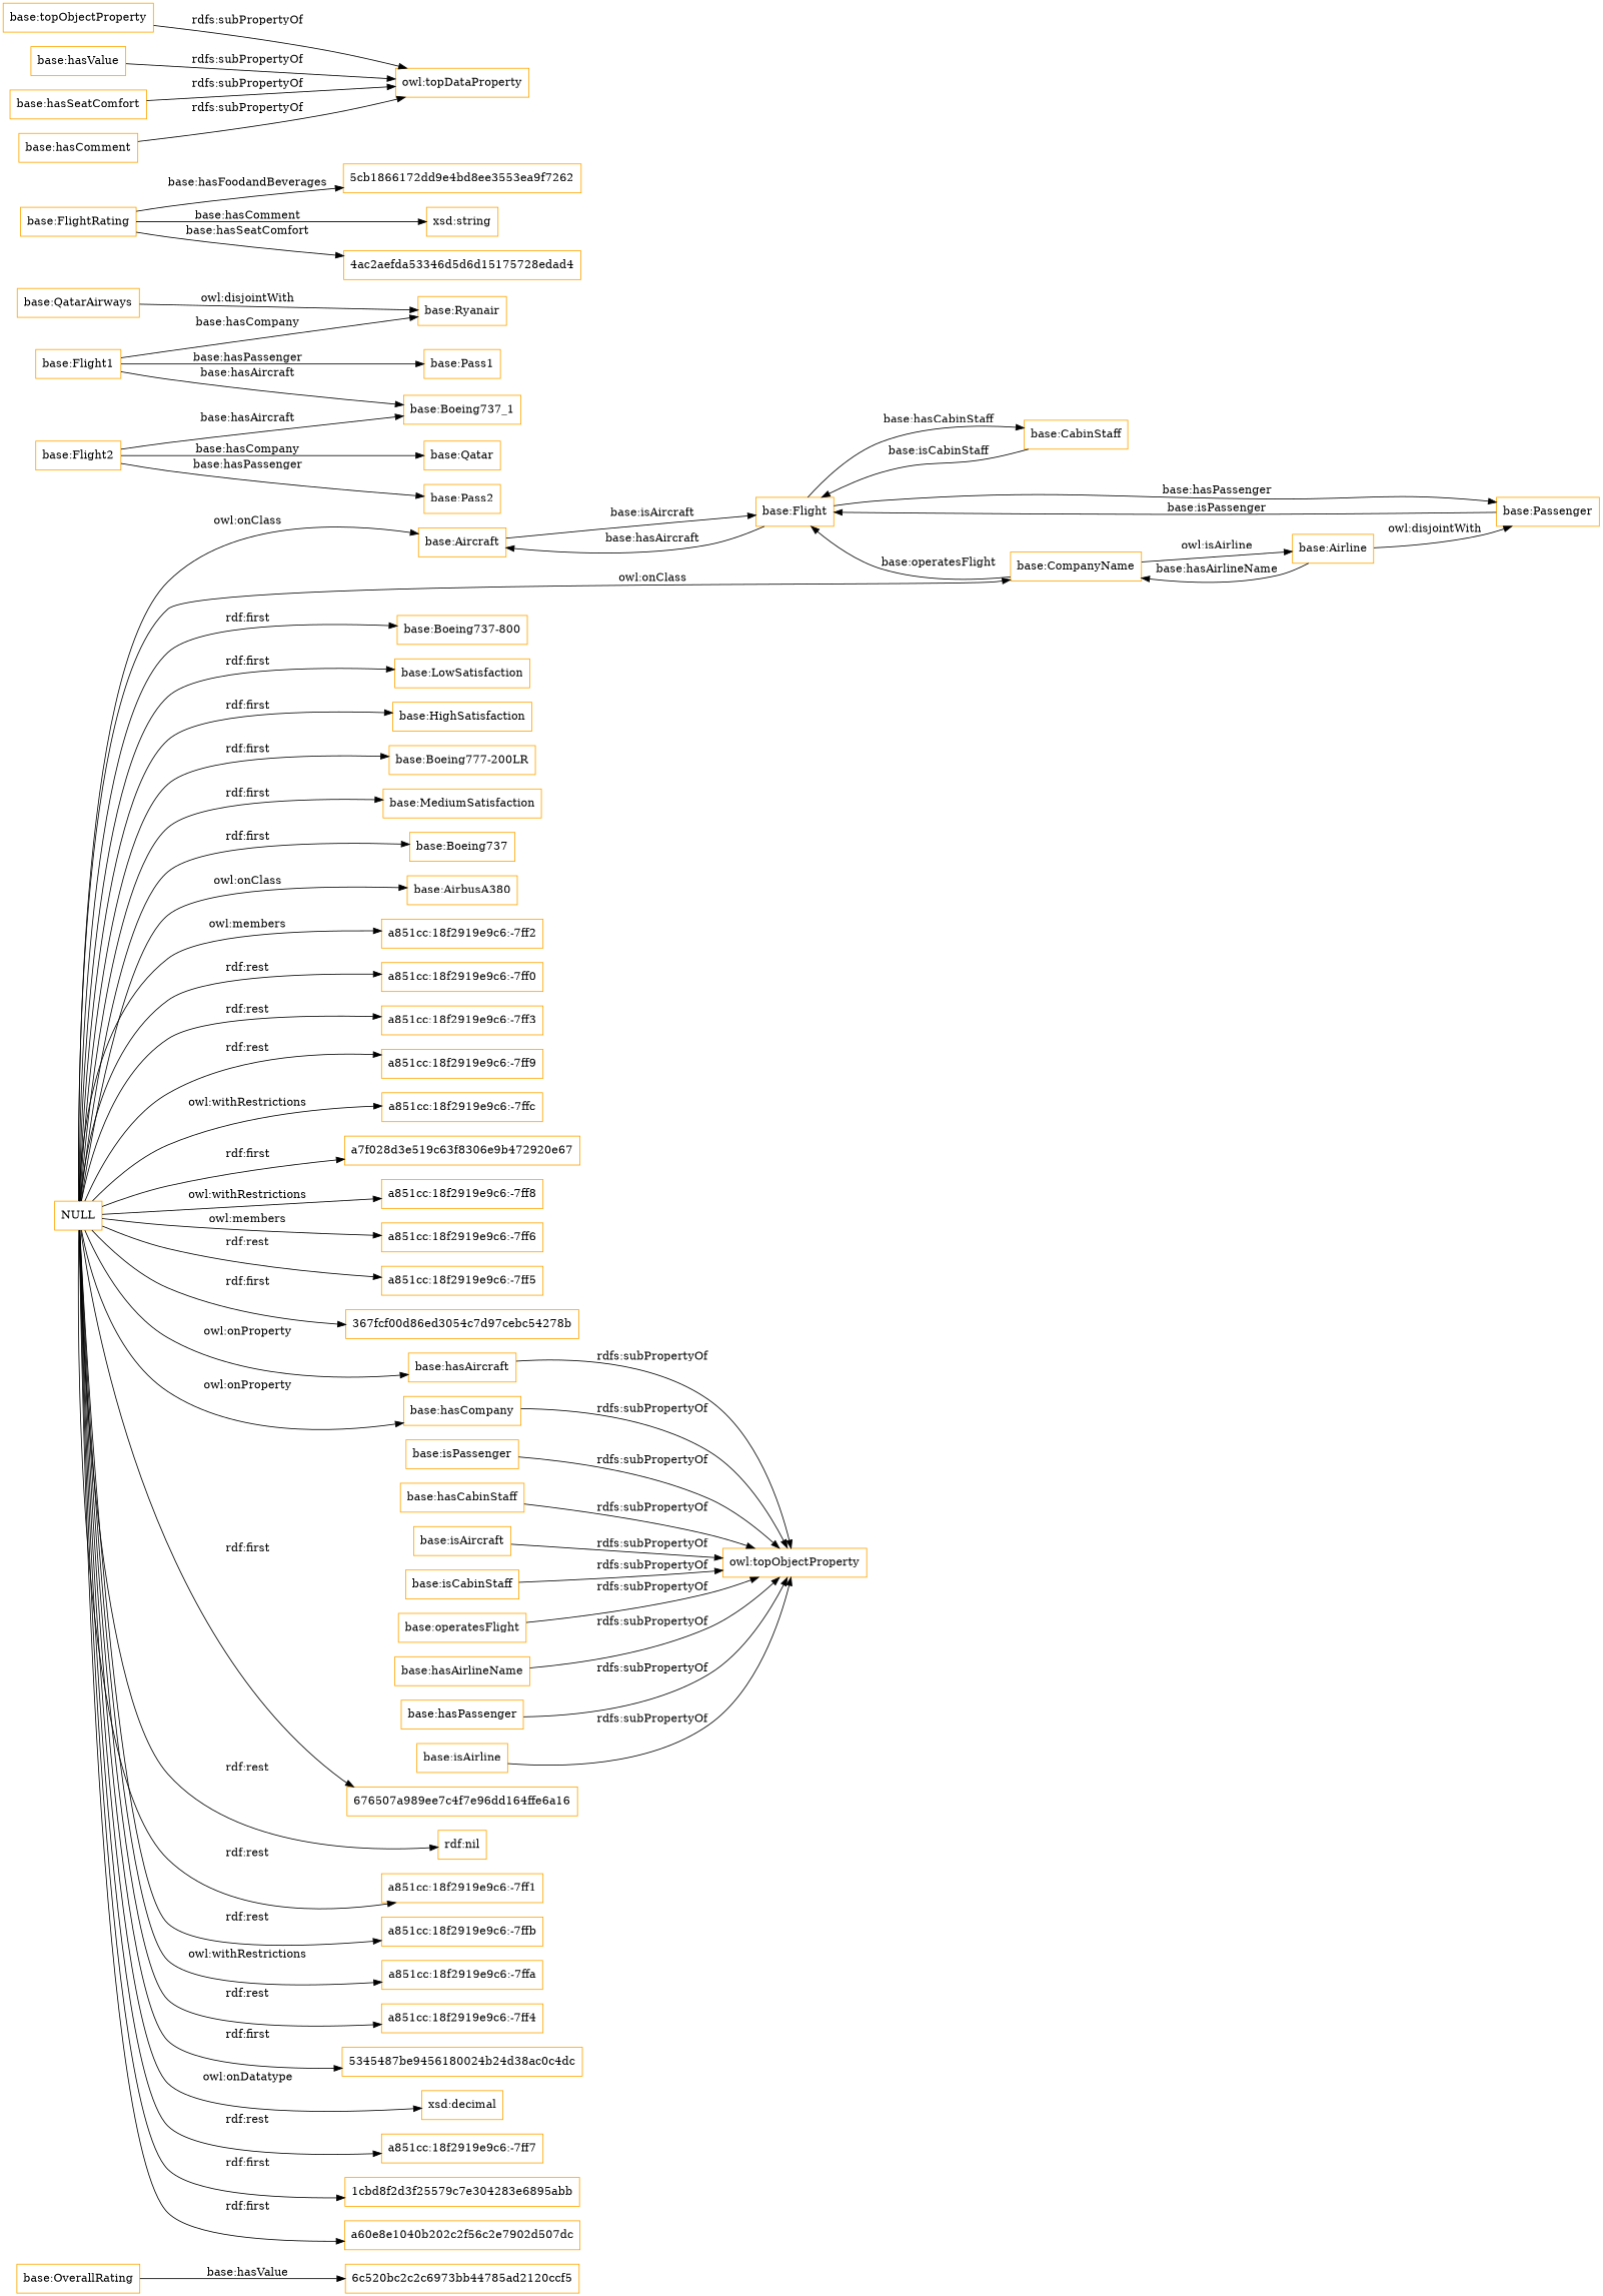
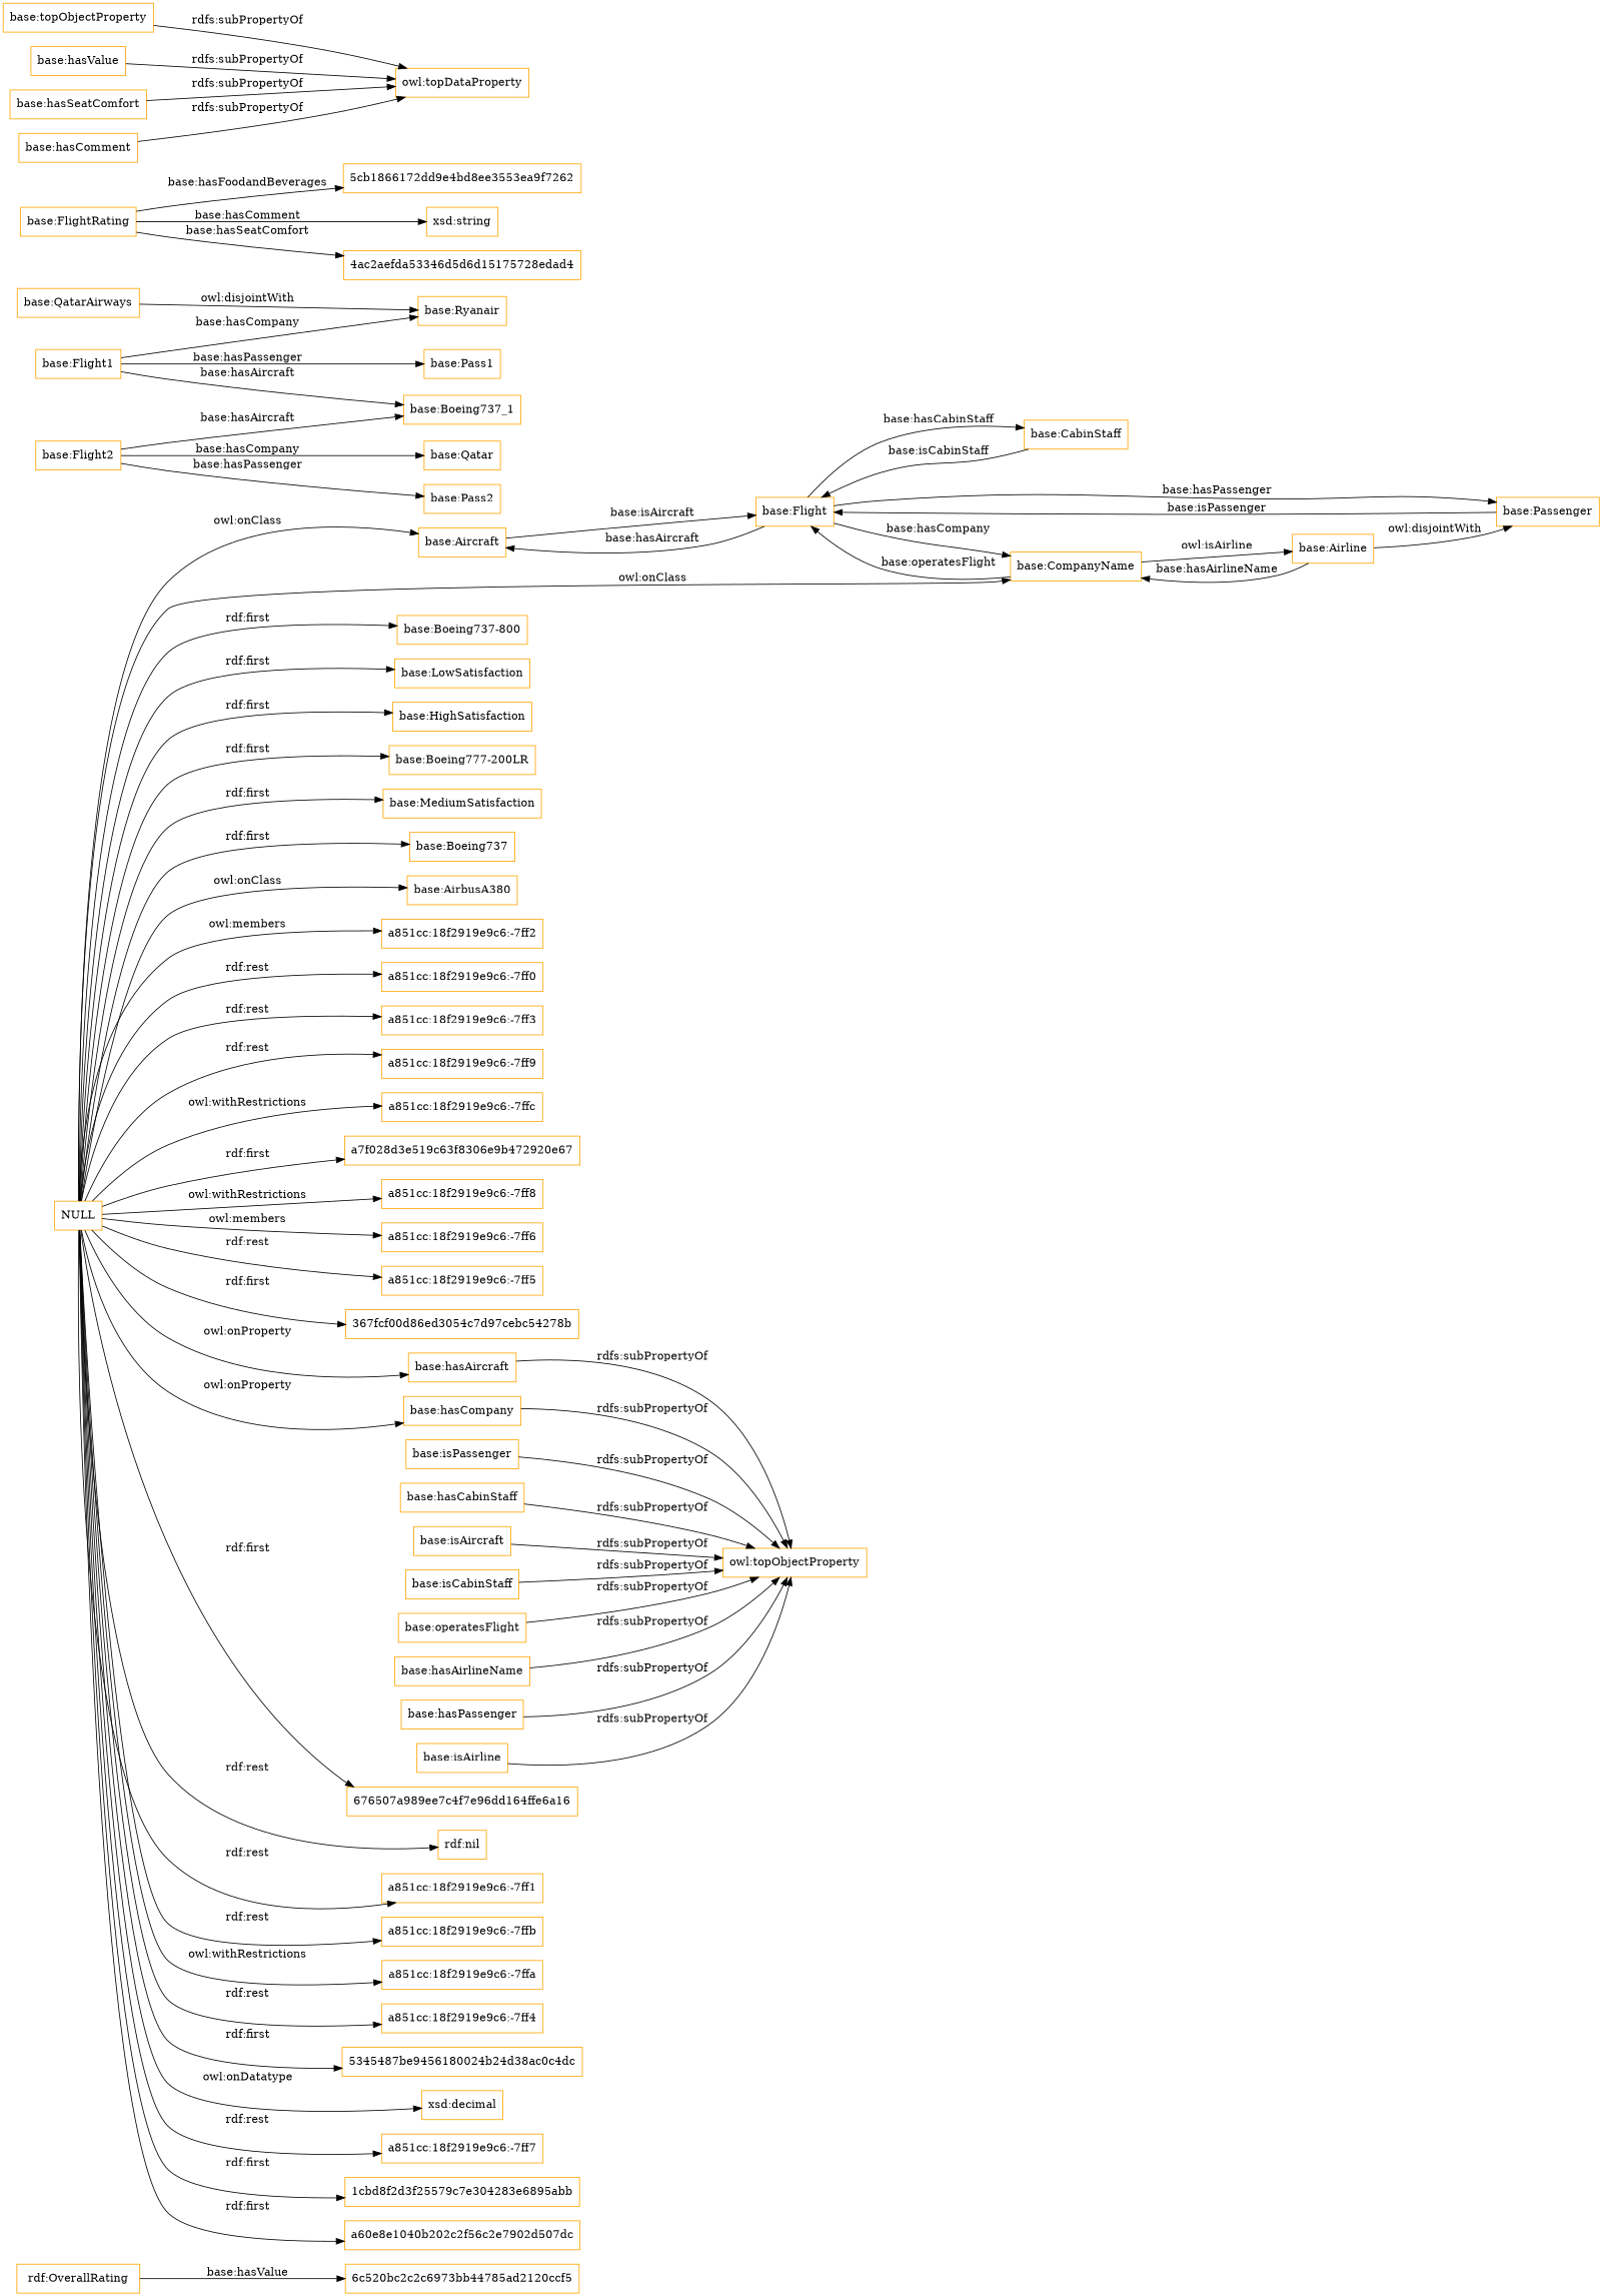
  digraph {
    rankdir=LR
    node [color=orange shape=rectangle]
-   "base:OverallRating"
+   "base:OverallRating" [label="rdf:OverallRating"]
    "6c520bc2c2c6973bb44785ad2120ccf5"
    "base:Aircraft"
    "base:Flight"
    "base:CabinStaff"
    "base:CompanyName"
    "base:Passenger"
    "base:Airline"
    "base:QatarAirways"
    "base:Ryanair"
    "base:FlightRating"
    "5cb1866172dd9e4bd8ee3553ea9f7262"
    "xsd:string"
    "4ac2aefda53346d5d6d15175728edad4"
    NULL
    "base:Boeing737-800"
    "base:LowSatisfaction"
    "base:HighSatisfaction"
    "base:Boeing777-200LR"
    "base:MediumSatisfaction"
    "base:Boeing737"
    "base:AirbusA380"
    "a851cc:18f2919e9c6:-7ff2"
    "a851cc:18f2919e9c6:-7ff0"
    "a851cc:18f2919e9c6:-7ff3"
    "a851cc:18f2919e9c6:-7ff9"
    "a851cc:18f2919e9c6:-7ffc"
    a7f028d3e519c63f8306e9b472920e67
    "a851cc:18f2919e9c6:-7ff8"
    "a851cc:18f2919e9c6:-7ff6"
    "a851cc:18f2919e9c6:-7ff5"
    "367fcf00d86ed3054c7d97cebc54278b"
    "base:hasAircraft"
    "676507a989ee7c4f7e96dd164ffe6a16"
    "rdf:nil"
    "a851cc:18f2919e9c6:-7ff1"
    "base:hasCompany"
    "a851cc:18f2919e9c6:-7ffb"
    "a851cc:18f2919e9c6:-7ffa"
    "a851cc:18f2919e9c6:-7ff4"
    "5345487be9456180024b24d38ac0c4dc"
    "xsd:decimal"
    "a851cc:18f2919e9c6:-7ff7"
    "1cbd8f2d3f25579c7e304283e6895abb"
    a60e8e1040b202c2f56c2e7902d507dc
    "owl:topObjectProperty"
    "base:isPassenger"
    "base:hasCabinStaff"
    "base:Flight2"
    "base:Pass2"
    "base:Qatar"
    "base:Boeing737_1"
    "base:isAircraft"
    "base:isCabinStaff"
    "base:Flight1"
    "base:Pass1"
    "base:operatesFlight"
    n58 [label="base:topObjectProperty"]
    "owl:topDataProperty"
    "base:hasAirlineName"
    "base:hasValue"
    "base:hasSeatComfort"
    "base:hasPassenger"
    "base:isAirline"
    "base:hasComment"
    "base:OverallRating" -> "6c520bc2c2c6973bb44785ad2120ccf5" [label="base:hasValue"]
    "base:Aircraft" -> "base:Flight" [label="base:isAircraft"]
    "base:Flight" -> "base:Aircraft" [label="base:hasAircraft"]
    "base:Flight" -> "base:CabinStaff" [label="base:hasCabinStaff"]
+   "base:Flight" -> "base:CompanyName" [label="base:hasCompany"]
    "base:Flight" -> "base:Passenger" [label="base:hasPassenger"]
    "base:CabinStaff" -> "base:Flight" [label="base:isCabinStaff"]
    "base:CompanyName" -> "base:Flight" [label="base:operatesFlight"]
    "base:CompanyName" -> "base:Airline" [label="owl:isAirline"]
    "base:Passenger" -> "base:Flight" [label="base:isPassenger"]
    "base:Airline" -> "base:CompanyName" [label="base:hasAirlineName"]
    "base:Airline" -> "base:Passenger" [label="owl:disjointWith"]
    "base:QatarAirways" -> "base:Ryanair" [label="owl:disjointWith"]
    "base:FlightRating" -> "5cb1866172dd9e4bd8ee3553ea9f7262" [label="base:hasFoodandBeverages"]
    "base:FlightRating" -> "xsd:string" [label="base:hasComment"]
    "base:FlightRating" -> "4ac2aefda53346d5d6d15175728edad4" [label="base:hasSeatComfort"]
    NULL -> "base:Aircraft" [label="owl:onClass"]
    NULL -> "base:CompanyName" [label="owl:onClass"]
    NULL -> "base:Boeing737-800" [label="rdf:first"]
    NULL -> "base:LowSatisfaction" [label="rdf:first"]
    NULL -> "base:HighSatisfaction" [label="rdf:first"]
    NULL -> "base:Boeing777-200LR" [label="rdf:first"]
    NULL -> "base:MediumSatisfaction" [label="rdf:first"]
    NULL -> "base:Boeing737" [label="rdf:first"]
    NULL -> "base:AirbusA380" [label="owl:onClass"]
    NULL -> "a851cc:18f2919e9c6:-7ff2" [label="owl:members"]
    NULL -> "a851cc:18f2919e9c6:-7ff0" [label="rdf:rest"]
    NULL -> "a851cc:18f2919e9c6:-7ff3" [label="rdf:rest"]
    NULL -> "a851cc:18f2919e9c6:-7ff9" [label="rdf:rest"]
    NULL -> "a851cc:18f2919e9c6:-7ffc" [label="owl:withRestrictions"]
    NULL -> a7f028d3e519c63f8306e9b472920e67 [label="rdf:first"]
    NULL -> "a851cc:18f2919e9c6:-7ff8" [label="owl:withRestrictions"]
    NULL -> "a851cc:18f2919e9c6:-7ff6" [label="owl:members"]
    NULL -> "a851cc:18f2919e9c6:-7ff5" [label="rdf:rest"]
    NULL -> "367fcf00d86ed3054c7d97cebc54278b" [label="rdf:first"]
    NULL -> "base:hasAircraft" [label="owl:onProperty"]
    NULL -> "676507a989ee7c4f7e96dd164ffe6a16" [label="rdf:first"]
    NULL -> "rdf:nil" [label="rdf:rest"]
    NULL -> "a851cc:18f2919e9c6:-7ff1" [label="rdf:rest"]
    NULL -> "base:hasCompany" [label="owl:onProperty"]
    NULL -> "a851cc:18f2919e9c6:-7ffb" [label="rdf:rest"]
    NULL -> "a851cc:18f2919e9c6:-7ffa" [label="owl:withRestrictions"]
    NULL -> "a851cc:18f2919e9c6:-7ff4" [label="rdf:rest"]
    NULL -> "5345487be9456180024b24d38ac0c4dc" [label="rdf:first"]
    NULL -> "xsd:decimal" [label="owl:onDatatype"]
    NULL -> "a851cc:18f2919e9c6:-7ff7" [label="rdf:rest"]
    NULL -> "1cbd8f2d3f25579c7e304283e6895abb" [label="rdf:first"]
    NULL -> a60e8e1040b202c2f56c2e7902d507dc [label="rdf:first"]
    "base:hasAircraft" -> "owl:topObjectProperty" [label="rdfs:subPropertyOf"]
    "base:hasCompany" -> "owl:topObjectProperty" [label="rdfs:subPropertyOf"]
    "base:isPassenger" -> "owl:topObjectProperty" [label="rdfs:subPropertyOf"]
    "base:hasCabinStaff" -> "owl:topObjectProperty" [label="rdfs:subPropertyOf"]
    "base:Flight2" -> "base:Pass2" [label="base:hasPassenger"]
    "base:Flight2" -> "base:Qatar" [label="base:hasCompany"]
    "base:Flight2" -> "base:Boeing737_1" [label="base:hasAircraft"]
    "base:isAircraft" -> "owl:topObjectProperty" [label="rdfs:subPropertyOf"]
    "base:isCabinStaff" -> "owl:topObjectProperty" [label="rdfs:subPropertyOf"]
    "base:Flight1" -> "base:Ryanair" [label="base:hasCompany"]
    "base:Flight1" -> "base:Boeing737_1" [label="base:hasAircraft"]
    "base:Flight1" -> "base:Pass1" [label="base:hasPassenger"]
    "base:operatesFlight" -> "owl:topObjectProperty" [label="rdfs:subPropertyOf"]
    n58 -> "owl:topDataProperty" [label="rdfs:subPropertyOf"]
    "base:hasAirlineName" -> "owl:topObjectProperty" [label="rdfs:subPropertyOf"]
    "base:hasValue" -> "owl:topDataProperty" [label="rdfs:subPropertyOf"]
    "base:hasSeatComfort" -> "owl:topDataProperty" [label="rdfs:subPropertyOf"]
    "base:hasPassenger" -> "owl:topObjectProperty" [label="rdfs:subPropertyOf"]
    "base:isAirline" -> "owl:topObjectProperty" [label="rdfs:subPropertyOf"]
    "base:hasComment" -> "owl:topDataProperty" [label="rdfs:subPropertyOf"]
  }
